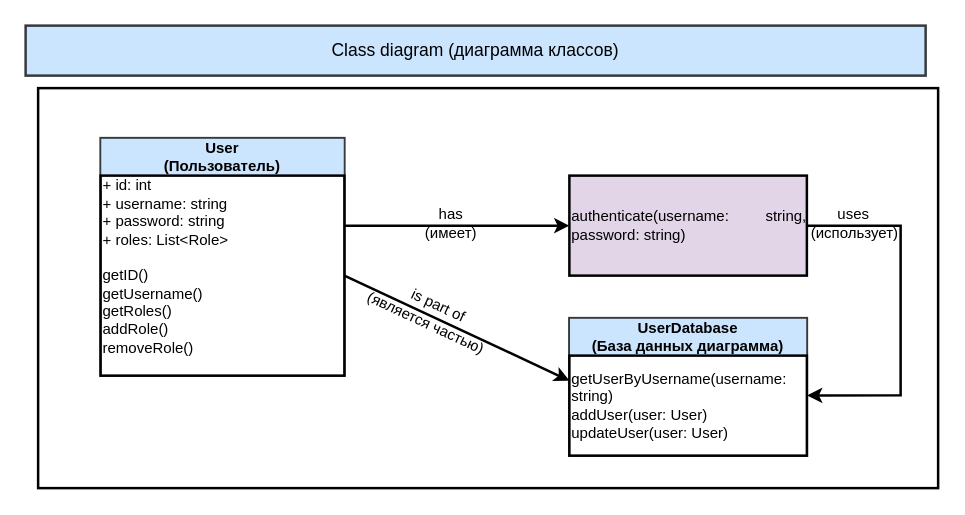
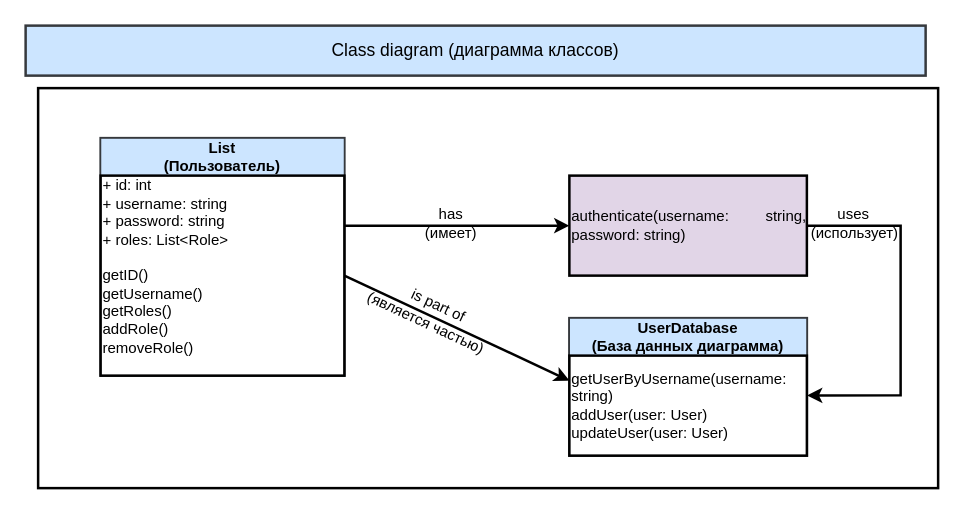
  <mxCell id="0" />
  <mxCell id="1" parent="0" />
  <mxCell id="2" value="" style="rounded=0;whiteSpace=wrap;html=1;strokeWidth=2;" parent="1" vertex="1"><mxGeometry x="30" y="70" width="720" height="320" as="geometry" /></mxCell>
  <mxCell id="3" value="" style="group;fillColor=#cce5ff;strokeColor=#36393d;strokeWidth=2;" parent="1" vertex="1" connectable="0"><mxGeometry x="80" y="110" width="195" height="190" as="geometry" /></mxCell>
- <mxCell id="4" value="&lt;span style=&quot;font-weight: 700&quot;&gt;User&lt;/span&gt;&lt;br style=&quot;padding: 0px ; margin: 0px ; font-weight: 700&quot;&gt;&lt;span style=&quot;font-weight: 700&quot;&gt;(Пользователь)&lt;/span&gt;" style="rounded=0;whiteSpace=wrap;html=1;fillColor=#cce5ff;strokeColor=#36393d;" parent="3" vertex="1"><mxGeometry width="195" height="30" as="geometry" /></mxCell>
+ <mxCell id="4" value="&lt;span style=&quot;font-weight: 700&quot;&gt;List&lt;/span&gt;&lt;br style=&quot;padding: 0px ; margin: 0px ; font-weight: 700&quot;&gt;&lt;span style=&quot;font-weight: 700&quot;&gt;(Пользователь)&lt;/span&gt;" style="rounded=0;whiteSpace=wrap;html=1;fillColor=#cce5ff;strokeColor=#36393d;" parent="3" vertex="1"><mxGeometry width="195" height="30" as="geometry" /></mxCell>
  <mxCell id="5" value="&lt;span&gt;+ id: int&lt;br&gt;&lt;/span&gt;&lt;span&gt;+ username: string&lt;br&gt;&lt;/span&gt;+ password: string&lt;br&gt;+ roles: List&amp;lt;Role&amp;gt;&lt;br&gt;&lt;br&gt;getID()&lt;br&gt;getUsername()&lt;br&gt;getRoles()&lt;br&gt;addRole()&lt;br&gt;removeRole()&lt;br&gt;&lt;div style=&quot;padding: 0px ; margin: 0px&quot;&gt;&lt;/div&gt;&lt;span&gt;&lt;br&gt;&lt;/span&gt;" style="rounded=0;whiteSpace=wrap;html=1;align=left;strokeWidth=2;" parent="3" vertex="1"><mxGeometry y="30" width="195" height="160" as="geometry" /></mxCell>
  <mxCell id="6" value="" style="group;fillColor=#cce5ff;strokeColor=#36393d;strokeWidth=2;" parent="1" vertex="1" connectable="0"><mxGeometry x="455" y="254" width="190" height="110" as="geometry" /></mxCell>
  <mxCell id="7" value="&lt;span style=&quot;font-weight: 700&quot;&gt;UserDatabase&lt;/span&gt;&lt;br style=&quot;padding: 0px ; margin: 0px ; font-weight: 700&quot;&gt;&lt;span style=&quot;font-weight: 700&quot;&gt;(База данных диаграмма)&lt;/span&gt;" style="rounded=0;whiteSpace=wrap;html=1;fillColor=#cce5ff;strokeColor=#36393d;" parent="6" vertex="1"><mxGeometry width="190" height="30" as="geometry" /></mxCell>
  <mxCell id="8" value="getUserByUsername(username: string)&lt;br&gt;addUser(user: User)&lt;br&gt;updateUser(user: User)" style="rounded=0;whiteSpace=wrap;html=1;align=left;strokeWidth=2;" parent="6" vertex="1"><mxGeometry y="30" width="190" height="80" as="geometry" /></mxCell>
  <mxCell id="9" value="" style="group;strokeWidth=2;" parent="1" vertex="1" connectable="0"><mxGeometry x="455" y="110" width="190" height="110" as="geometry" /></mxCell>
  <mxCell id="10" value="&lt;div style=&quot;text-align: justify&quot;&gt;&lt;span&gt;authenticate(username: string, password: string)&lt;/span&gt;&lt;/div&gt;" style="rounded=0;whiteSpace=wrap;html=1;align=left;strokeWidth=2;fillColor=#e1d5e7;" parent="9" vertex="1"><mxGeometry y="30" width="190" height="80" as="geometry" /></mxCell>
  <mxCell id="11" value="" style="endArrow=classic;html=1;exitX=1;exitY=0.5;exitDx=0;exitDy=0;entryX=0;entryY=0.25;entryDx=0;entryDy=0;strokeWidth=2;" parent="1" source="5" target="8" edge="1"><mxGeometry width="50" height="50" relative="1" as="geometry"><mxPoint x="370" y="280" as="sourcePoint" /><mxPoint x="420" y="230" as="targetPoint" /></mxGeometry></mxCell>
  <mxCell id="12" value="is part of" style="text;html=1;align=center;verticalAlign=middle;resizable=0;points=[];autosize=1;rotation=25;" parent="1" vertex="1"><mxGeometry x="320" y="234" width="60" height="20" as="geometry" /></mxCell>
  <mxCell id="13" value="(является частью)" style="text;html=1;align=center;verticalAlign=middle;resizable=0;points=[];autosize=1;rotation=25;" parent="1" vertex="1"><mxGeometry x="280" y="248" width="120" height="20" as="geometry" /></mxCell>
  <mxCell id="14" style="edgeStyle=orthogonalEdgeStyle;rounded=0;orthogonalLoop=1;jettySize=auto;html=1;entryX=1.001;entryY=0.398;entryDx=0;entryDy=0;entryPerimeter=0;strokeWidth=2;" parent="1" source="10" target="8" edge="1"><mxGeometry relative="1" as="geometry"><Array as="points"><mxPoint x="720" y="180" /><mxPoint x="720" y="316" /></Array></mxGeometry></mxCell>
  <mxCell id="15" value="uses" style="text;html=1;align=center;verticalAlign=middle;resizable=0;points=[];autosize=1;rotation=0;" parent="1" vertex="1"><mxGeometry x="662" y="161" width="40" height="20" as="geometry" /></mxCell>
  <mxCell id="16" value="(использует)" style="text;html=1;align=center;verticalAlign=middle;resizable=0;points=[];autosize=1;rotation=0;" parent="1" vertex="1"><mxGeometry x="638" y="176" width="90" height="20" as="geometry" /></mxCell>
  <mxCell id="17" style="edgeStyle=orthogonalEdgeStyle;rounded=0;orthogonalLoop=1;jettySize=auto;html=1;entryX=0;entryY=0.5;entryDx=0;entryDy=0;strokeWidth=2;" parent="1" source="5" target="10" edge="1"><mxGeometry relative="1" as="geometry"><Array as="points"><mxPoint x="350" y="180" /><mxPoint x="350" y="180" /></Array></mxGeometry></mxCell>
  <mxCell id="18" value="has" style="text;html=1;align=center;verticalAlign=middle;resizable=0;points=[];autosize=1;rotation=0;" parent="1" vertex="1"><mxGeometry x="345" y="161" width="30" height="20" as="geometry" /></mxCell>
  <mxCell id="19" value="(имеет)" style="text;html=1;align=center;verticalAlign=middle;resizable=0;points=[];autosize=1;rotation=0;" parent="1" vertex="1"><mxGeometry x="330" y="176" width="60" height="20" as="geometry" /></mxCell>
  <mxCell id="20" value="&lt;font style=&quot;font-size: 14px&quot;&gt;Class diagram (диаграмма классов)&lt;/font&gt;" style="rounded=0;whiteSpace=wrap;html=1;fillColor=#cce5ff;strokeColor=#36393d;strokeWidth=2;" parent="1" vertex="1"><mxGeometry x="20" y="20" width="720" height="40" as="geometry" /></mxCell>
